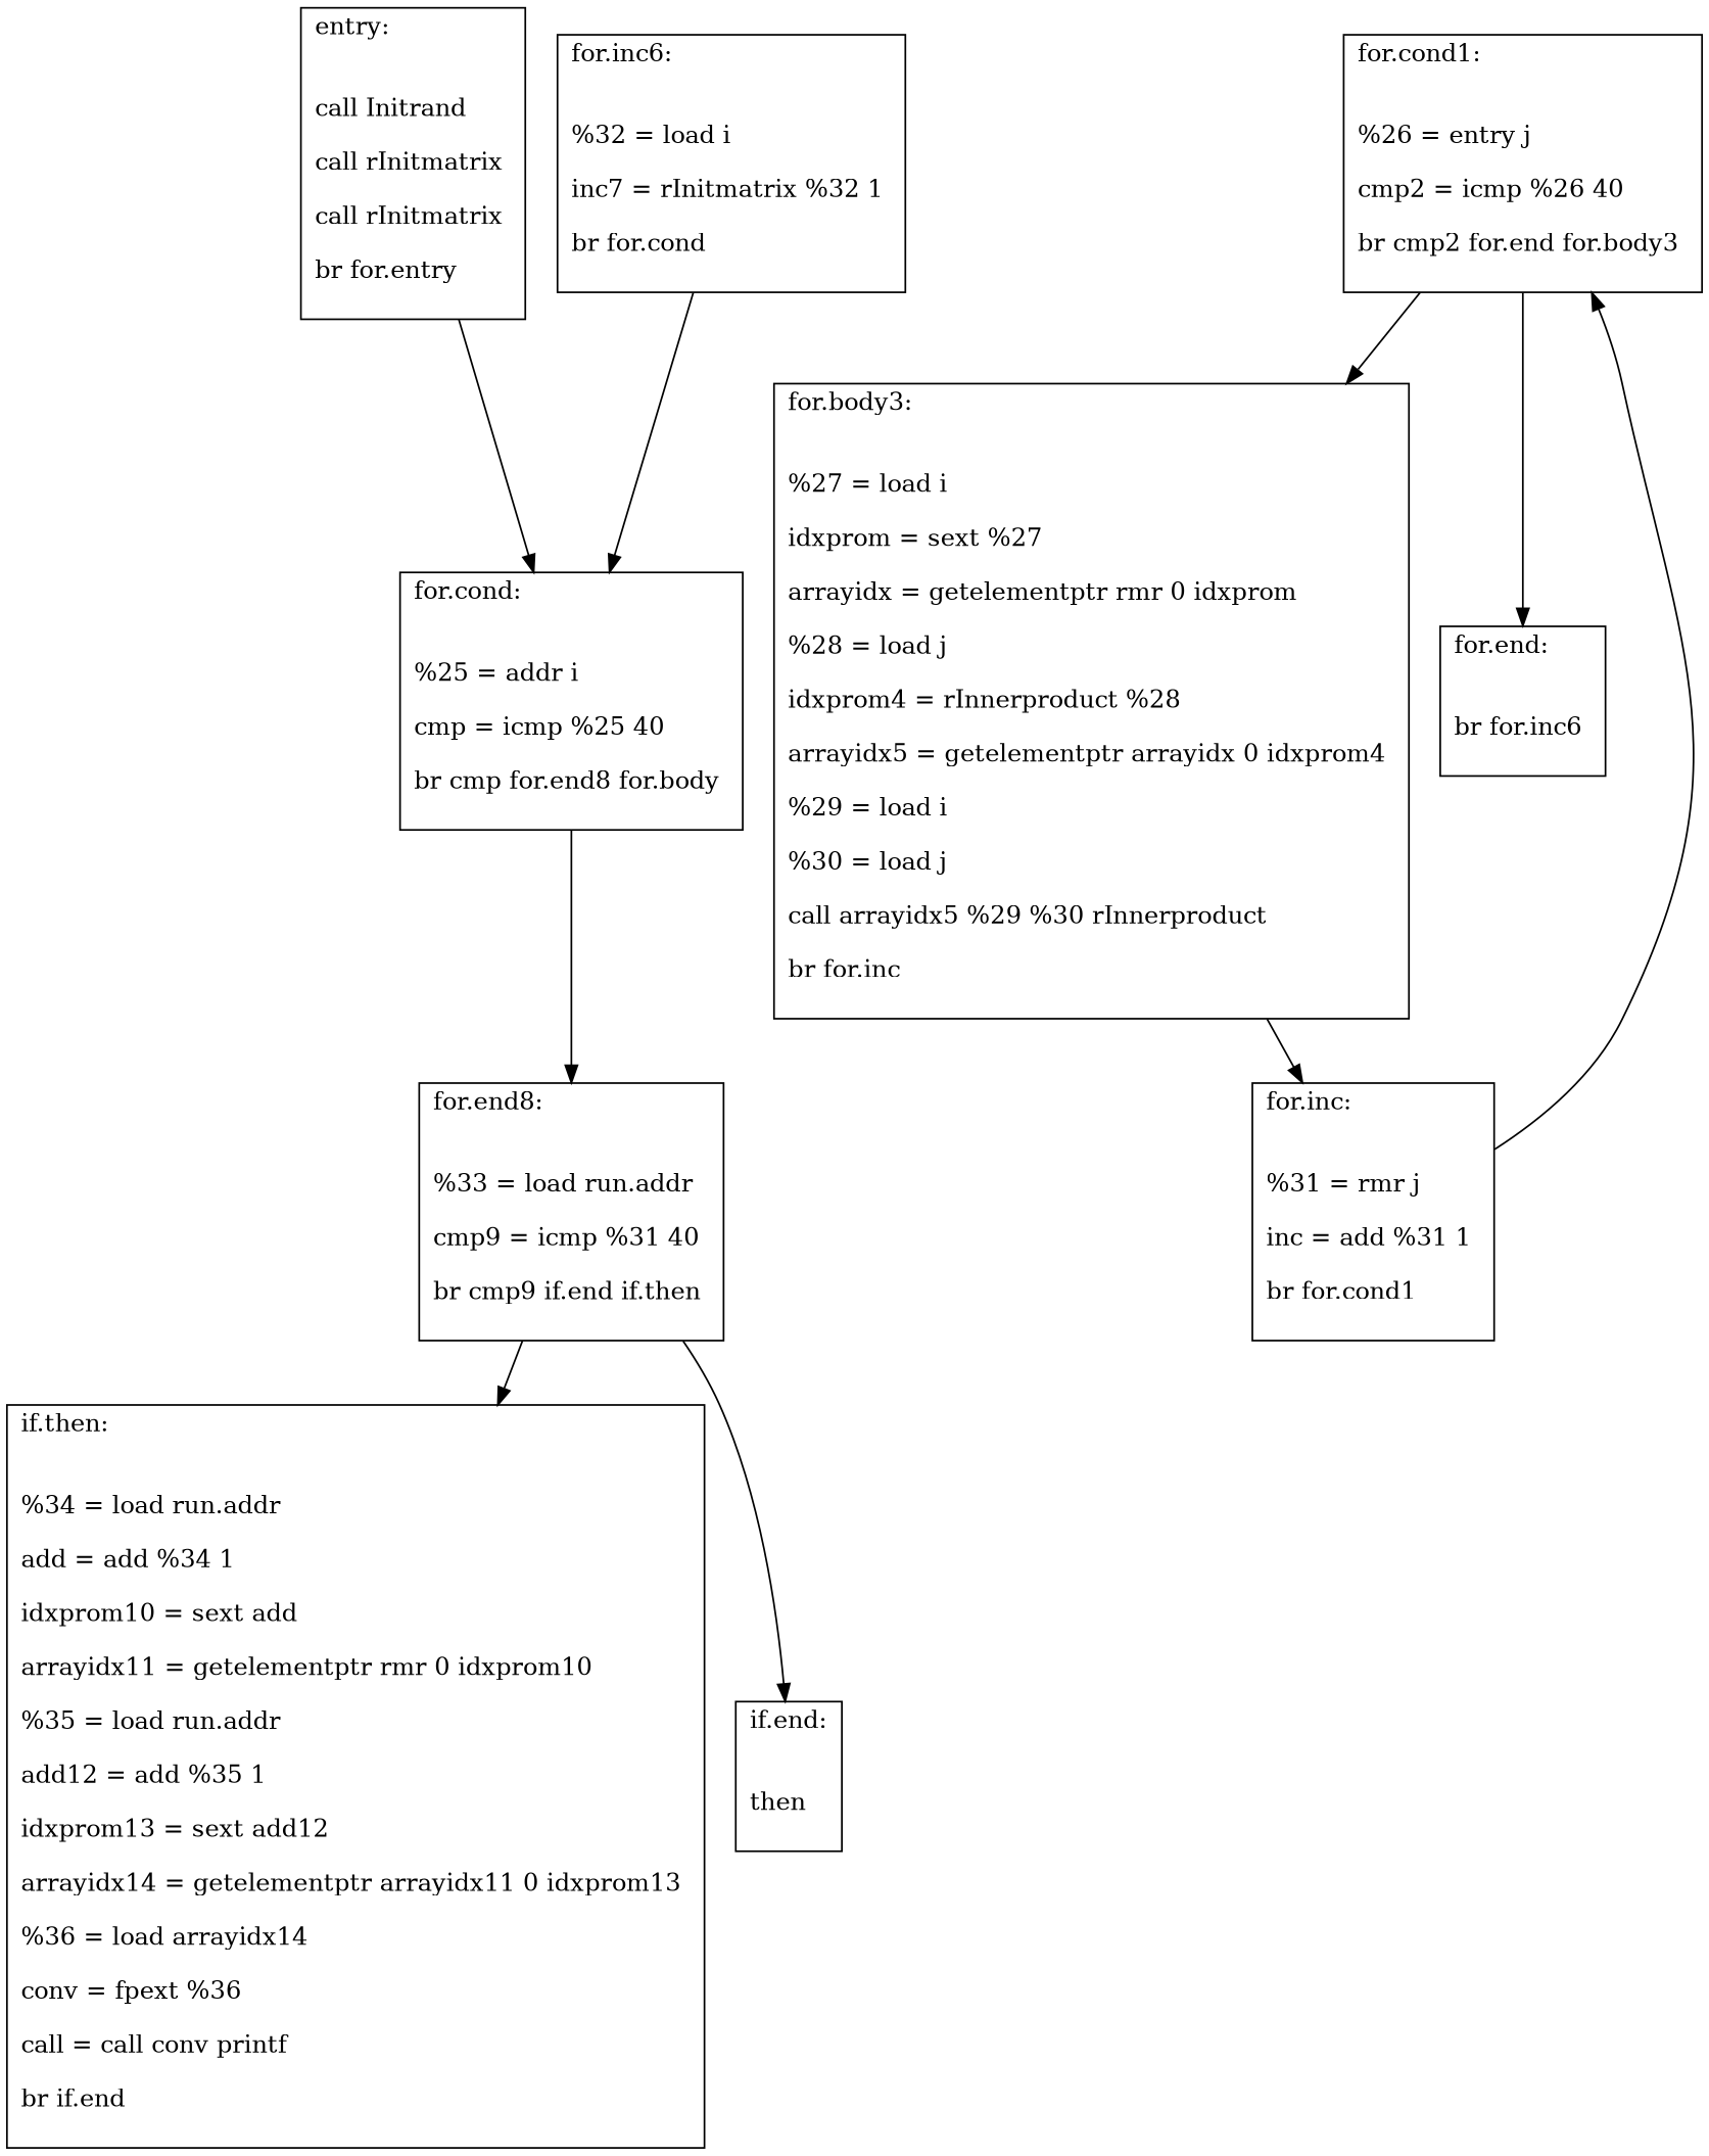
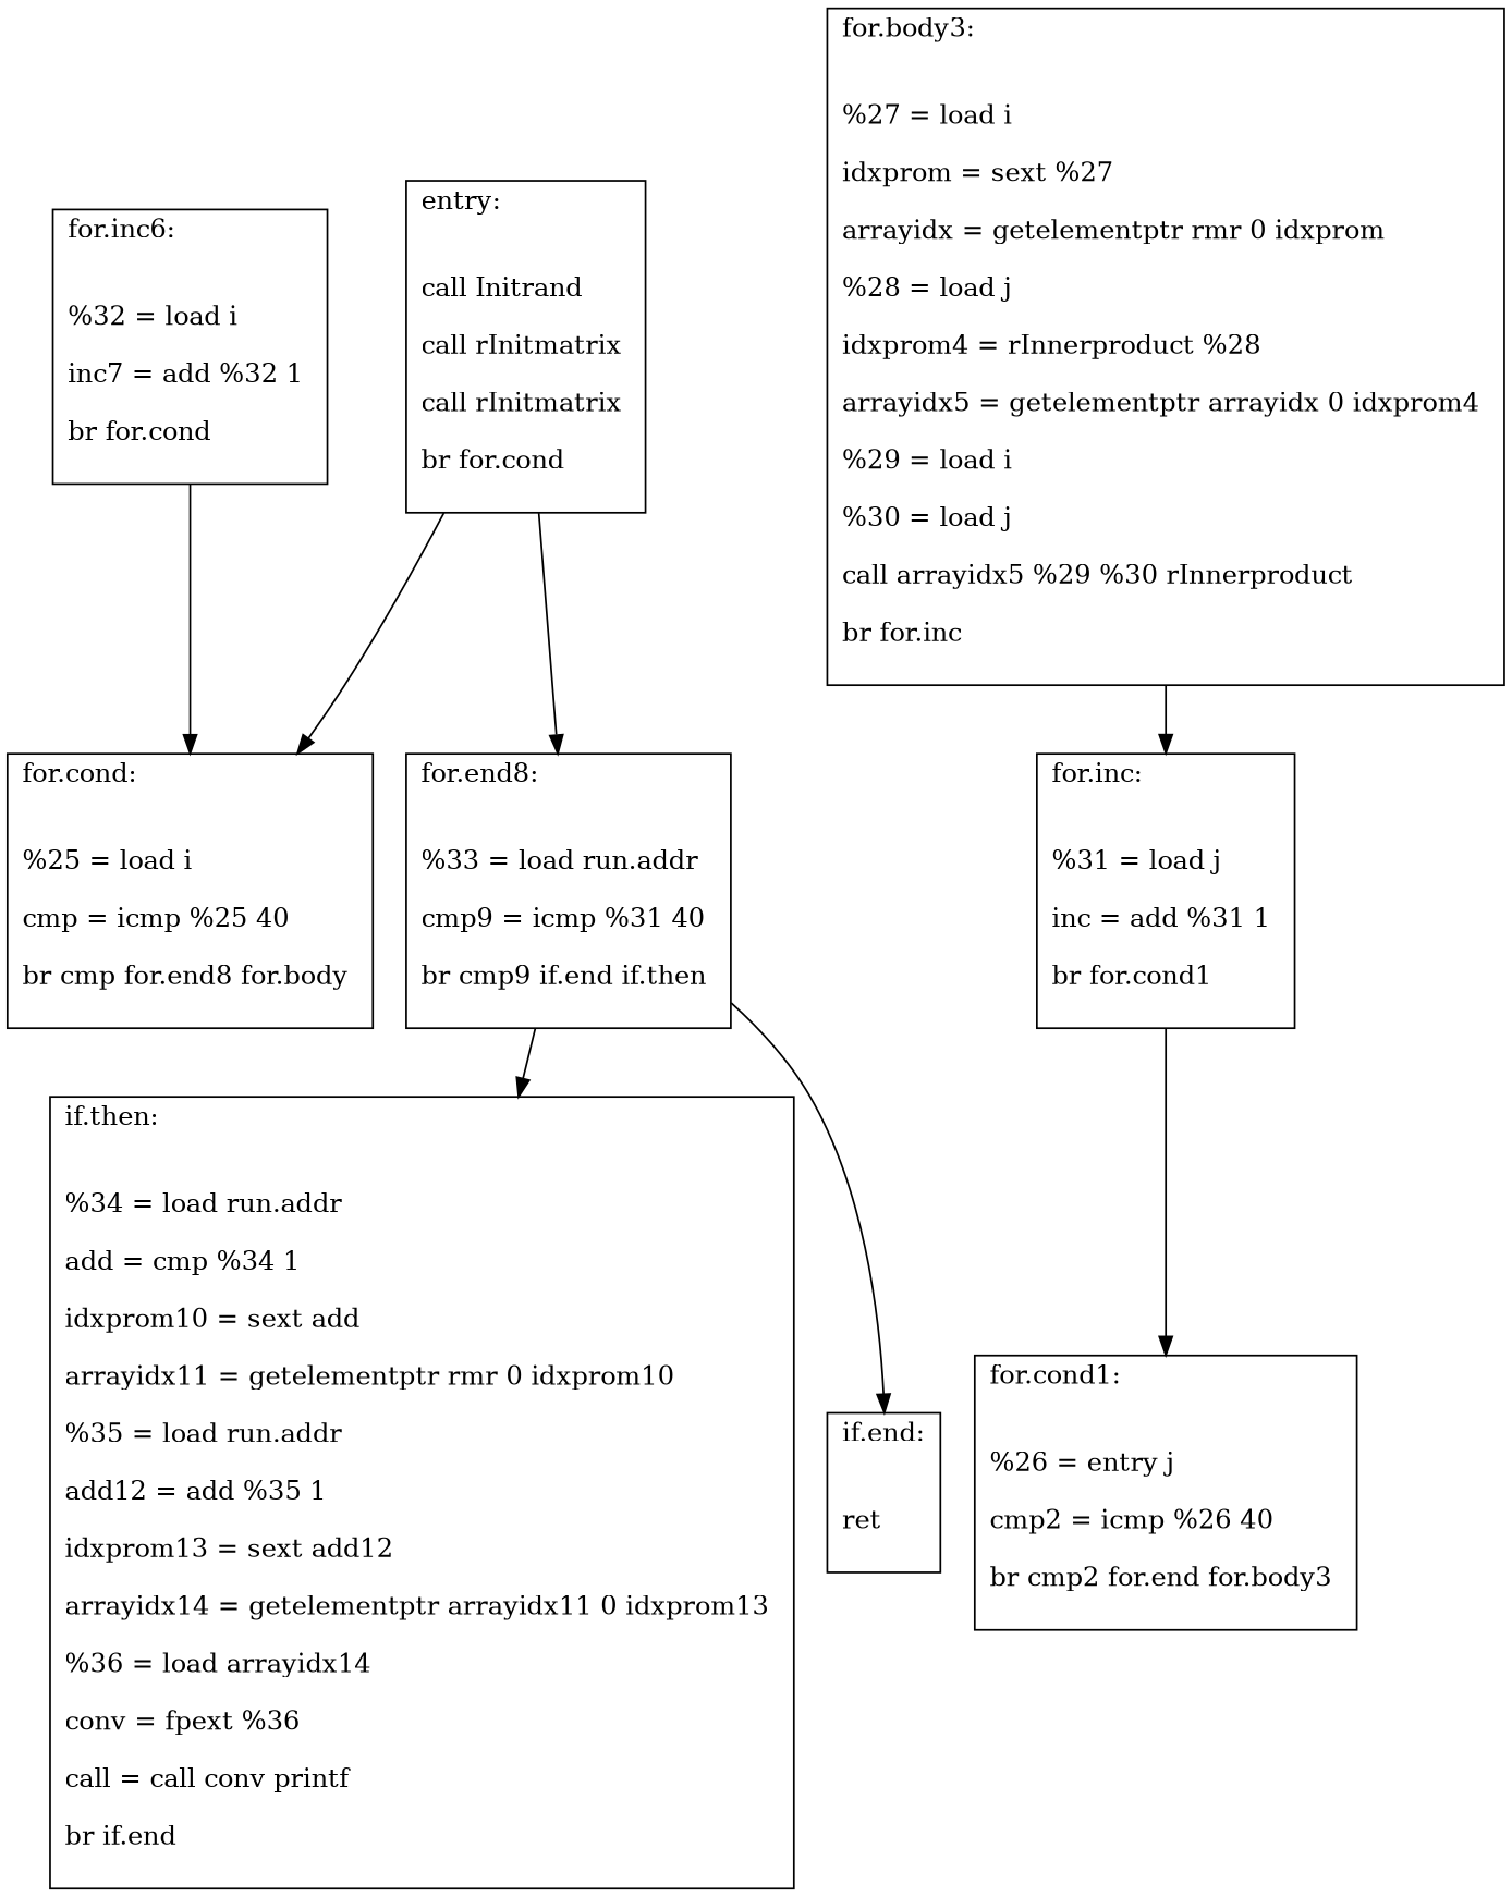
  digraph {
    node [shape=record]
-   n1 [label="{entry:\l\l\n			call Initrand \l\n			call rInitmatrix \l\n			call rInitmatrix \l\n			br for.entry \l\n		}"]
-   n2 [label="{for.cond:\l\l\n			%25 = addr i \l\n			cmp = icmp %25 40 \l\n			br cmp for.end8 for.body \l\n		}"]
+   n1 [label="{entry:\l\l\n			call Initrand \l\n			call rInitmatrix \l\n			call rInitmatrix \l\n			br for.cond \l\n		}"]
+   n2 [label="{for.cond:\l\l\n			%25 = load i \l\n			cmp = icmp %25 40 \l\n			br cmp for.end8 for.body \l\n		}"]
    n3 [label="{for.end8:\l\l\n			%33 = load run.addr \l\n			cmp9 = icmp %31 40 \l\n			br cmp9 if.end if.then \l\n		}"]
-   n4 [label="{if.then:\l\l\n			%34 = load run.addr \l\n			add = add %34 1 \l\n			idxprom10 = sext add \l\n			arrayidx11 = getelementptr rmr 0 idxprom10 \l\n			%35 = load run.addr \l\n			add12 = add %35 1 \l\n			idxprom13 = sext add12 \l\n			arrayidx14 = getelementptr arrayidx11 0 idxprom13 \l\n			%36 = load arrayidx14 \l\n			conv = fpext %36 \l\n			call = call conv printf \l\n			br if.end \l\n		}"]
-   n5 [label="{if.end:\l\l\n			then \l\n		}"]
+   n4 [label="{if.then:\l\l\n			%34 = load run.addr \l\n			add = cmp %34 1 \l\n			idxprom10 = sext add \l\n			arrayidx11 = getelementptr rmr 0 idxprom10 \l\n			%35 = load run.addr \l\n			add12 = add %35 1 \l\n			idxprom13 = sext add12 \l\n			arrayidx14 = getelementptr arrayidx11 0 idxprom13 \l\n			%36 = load arrayidx14 \l\n			conv = fpext %36 \l\n			call = call conv printf \l\n			br if.end \l\n		}"]
+   n5 [label="{if.end:\l\l\n			ret \l\n		}"]
    n6 [label="{for.cond1:\l\l\n			%26 = entry j \l\n			cmp2 = icmp %26 40 \l\n			br cmp2 for.end for.body3 \l\n		}"]
    n7 [label="{for.body3:\l\l\n			%27 = load i \l\n			idxprom = sext %27 \l\n			arrayidx = getelementptr rmr 0 idxprom \l\n			%28 = load j \l\n			idxprom4 = rInnerproduct %28 \l\n			arrayidx5 = getelementptr arrayidx 0 idxprom4 \l\n			%29 = load i \l\n			%30 = load j \l\n			call arrayidx5 %29 %30 rInnerproduct \l\n			br for.inc \l\n		}"]
-   n8 [label="{for.end:\l\l\n			br for.inc6 \l\n		}"]
-   n9 [label="{for.inc:\l\l\n			%31 = rmr j \l\n			inc = add %31 1 \l\n			br for.cond1 \l\n		}"]
-   n10 [label="{for.inc6:\l\l\n			%32 = load i \l\n			inc7 = rInitmatrix %32 1 \l\n			br for.cond \l\n		}"]
+   n9 [label="{for.inc:\l\l\n			%31 = load j \l\n			inc = add %31 1 \l\n			br for.cond1 \l\n		}"]
+   n10 [label="{for.inc6:\l\l\n			%32 = load i \l\n			inc7 = add %32 1 \l\n			br for.cond \l\n		}"]
    n1 -> n2
-   n2 -> n3
+   n1 -> n3
    n3 -> n4
    n3 -> n5
-   n6 -> n7
-   n6 -> n8
    n7 -> n9
    n9 -> n6
    n10 -> n2
  }
